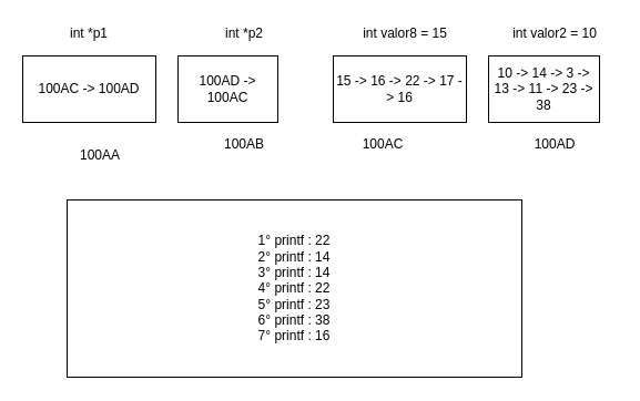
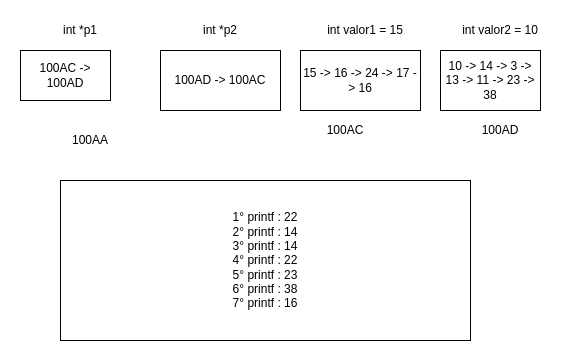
  <mxCell id="0" />
  <mxCell id="1" parent="0" />
- <mxCell id="2" value="100AC -&amp;gt; 100AD" style="rounded=0;whiteSpace=wrap;html=1;" parent="1" vertex="1"><mxGeometry x="20" y="50" width="120" height="60" as="geometry" /></mxCell>
- <mxCell id="3" value="&lt;span&gt;100AD -&amp;gt; 100AC&lt;/span&gt;" style="rounded=0;whiteSpace=wrap;html=1;" parent="1" vertex="1"><mxGeometry x="160" y="50" width="90" height="60" as="geometry" /></mxCell>
- <mxCell id="4" value="15 -&amp;gt; 16 -&amp;gt; 22 -&amp;gt; 17 -&amp;gt; 16" style="rounded=0;whiteSpace=wrap;html=1;" parent="1" vertex="1"><mxGeometry x="300" y="50" width="120" height="60" as="geometry" /></mxCell>
+ <mxCell id="2" value="100AC -&amp;gt; 100AD" style="rounded=0;whiteSpace=wrap;html=1;" parent="1" vertex="1"><mxGeometry x="20" y="50" width="90" height="50" as="geometry" /></mxCell>
+ <mxCell id="3" value="&lt;span&gt;100AD -&amp;gt; 100AC&lt;/span&gt;" style="rounded=0;whiteSpace=wrap;html=1;" parent="1" vertex="1"><mxGeometry x="160" y="50" width="120" height="60" as="geometry" /></mxCell>
+ <mxCell id="4" value="15 -&amp;gt; 16 -&amp;gt; 24 -&amp;gt; 17 -&amp;gt; 16" style="rounded=0;whiteSpace=wrap;html=1;" parent="1" vertex="1"><mxGeometry x="300" y="50" width="120" height="60" as="geometry" /></mxCell>
  <mxCell id="5" value="10 -&amp;gt; 14 -&amp;gt; 3 -&amp;gt; 13 -&amp;gt; 11 -&amp;gt; 23 -&amp;gt; 38" style="rounded=0;whiteSpace=wrap;html=1;" parent="1" vertex="1"><mxGeometry x="440" y="50" width="100" height="60" as="geometry" /></mxCell>
  <mxCell id="6" value="int *p1" style="text;html=1;strokeColor=none;fillColor=none;align=center;verticalAlign=middle;whiteSpace=wrap;rounded=0;" parent="1" vertex="1"><mxGeometry x="60" y="20" width="40" height="20" as="geometry" /></mxCell>
  <mxCell id="7" value="int *p2" style="text;html=1;strokeColor=none;fillColor=none;align=center;verticalAlign=middle;whiteSpace=wrap;rounded=0;" parent="1" vertex="1"><mxGeometry x="200" y="20" width="40" height="20" as="geometry" /></mxCell>
- <mxCell id="8" value="int valor8 = 15" style="text;html=1;strokeColor=none;fillColor=none;align=center;verticalAlign=middle;whiteSpace=wrap;rounded=0;" parent="1" vertex="1"><mxGeometry x="310" y="20" width="110" height="20" as="geometry" /></mxCell>
+ <mxCell id="8" value="int valor1 = 15" style="text;html=1;strokeColor=none;fillColor=none;align=center;verticalAlign=middle;whiteSpace=wrap;rounded=0;" parent="1" vertex="1"><mxGeometry x="310" y="20" width="110" height="20" as="geometry" /></mxCell>
  <mxCell id="9" value="int valor2 = 10" style="text;html=1;strokeColor=none;fillColor=none;align=center;verticalAlign=middle;whiteSpace=wrap;rounded=0;" parent="1" vertex="1"><mxGeometry x="445" y="20" width="110" height="20" as="geometry" /></mxCell>
  <mxCell id="10" value="100AA" style="text;html=1;strokeColor=none;fillColor=none;align=center;verticalAlign=middle;whiteSpace=wrap;rounded=0;" parent="1" vertex="1"><mxGeometry x="70" y="130" width="40" height="20" as="geometry" /></mxCell>
- <mxCell id="11" value="100AB" style="text;html=1;strokeColor=none;fillColor=none;align=center;verticalAlign=middle;whiteSpace=wrap;rounded=0;" parent="1" vertex="1"><mxGeometry x="200" y="120" width="40" height="20" as="geometry" /></mxCell>
  <mxCell id="12" value="100AC" style="text;html=1;strokeColor=none;fillColor=none;align=center;verticalAlign=middle;whiteSpace=wrap;rounded=0;" parent="1" vertex="1"><mxGeometry x="325" y="120" width="40" height="20" as="geometry" /></mxCell>
  <mxCell id="13" value="100AD" style="text;html=1;strokeColor=none;fillColor=none;align=center;verticalAlign=middle;whiteSpace=wrap;rounded=0;" parent="1" vertex="1"><mxGeometry x="480" y="120" width="40" height="20" as="geometry" /></mxCell>
  <mxCell id="14" value="1° printf : 22&lt;br&gt;2° printf : 14&lt;br&gt;3° printf : 14&lt;br&gt;4° printf : 22&lt;br&gt;5° printf : 23&lt;br&gt;6° printf : 38&lt;br&gt;7° printf : 16" style="rounded=0;whiteSpace=wrap;html=1;" parent="1" vertex="1"><mxGeometry x="60" y="180" width="410" height="160" as="geometry" /></mxCell>
